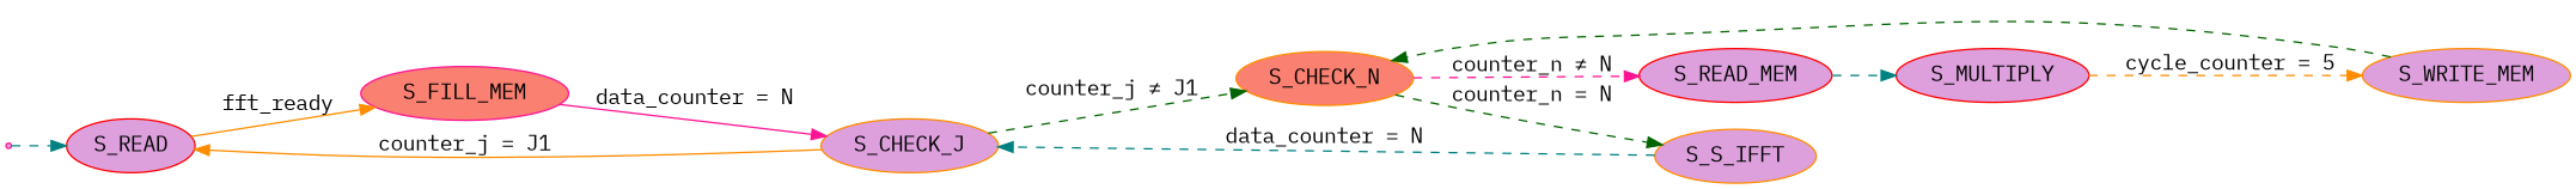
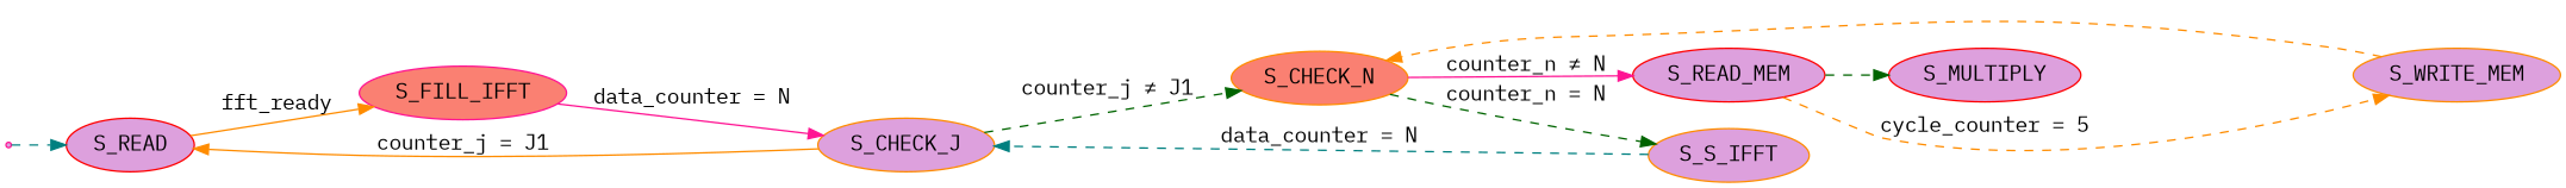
  digraph {
    fontname="IBM Plex Mono"
    rankdir=LR
    node [color=darkorange fillcolor=plum fontname="IBM Plex Mono" shape=oval style=filled]
    edge [color=darkgreen fontname="IBM Plex Mono" style=dashed]
    RESET [color=deeppink shape=point]
    n2 [color=red label=S_READ]
-   n3 [color=deeppink fillcolor=salmon label=S_FILL_MEM]
+   n3 [color=deeppink fillcolor=salmon label=S_FILL_IFFT]
    n4 [label=S_CHECK_J]
    n5 [fillcolor=salmon label=S_CHECK_N]
    n6 [color=red label=S_READ_MEM]
    n7 [label=S_S_IFFT]
    n8 [color=red label=S_MULTIPLY]
    n9 [label=S_WRITE_MEM]
    RESET -> n2 [color=teal]
    n2 -> n3 [color=darkorange label=fft_ready style=solid]
    n3 -> n4 [color=deeppink label="data_counter = N" style=solid]
    n4 -> n2 [color=darkorange label="counter_j = J1" style=solid]
    n4 -> n5 [label="counter_j ≠ J1"]
-   n5 -> n6 [color=deeppink label="counter_n ≠ N"]
+   n5 -> n6 [color=deeppink label="counter_n ≠ N" style=solid]
    n5 -> n7 [label="counter_n = N"]
-   n6 -> n8 [color=teal]
+   n6 -> n8
    n7 -> n4 [color=teal label="data_counter = N"]
-   n8 -> n9 [color=darkorange label="cycle_counter = 5"]
-   n9 -> n5
+   n6 -> n9 [color=darkorange label="cycle_counter = 5"]
+   n9 -> n5 [color=darkorange]
  }
